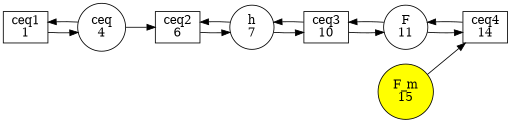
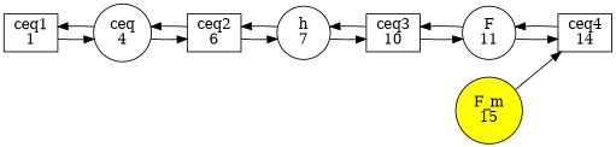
  digraph {
    rankdir=LR
    node [fillcolor=white shape=box style=filled]
    edge [penwidth=1]
    n1 [label="ceq1\n1"]
    n2 [label="ceq\n4" shape=circle]
    n3 [label="ceq2\n6"]
    n4 [label="h\n7" shape=circle]
    n5 [label="ceq3\n10"]
    n6 [label="F\n11" shape=circle]
    n7 [label="ceq4\n14"]
    n8 [fillcolor=yellow label="F_m\n15" shape=circle]
    n1 -> n2
    n2 -> n1
    n2 -> n3
+   n3 -> n2
    n3 -> n4
    n4 -> n3
    n4 -> n5
    n5 -> n4
    n5 -> n6
    n6 -> n5
    n6 -> n7
    n7 -> n6
    n8 -> n7
  }
